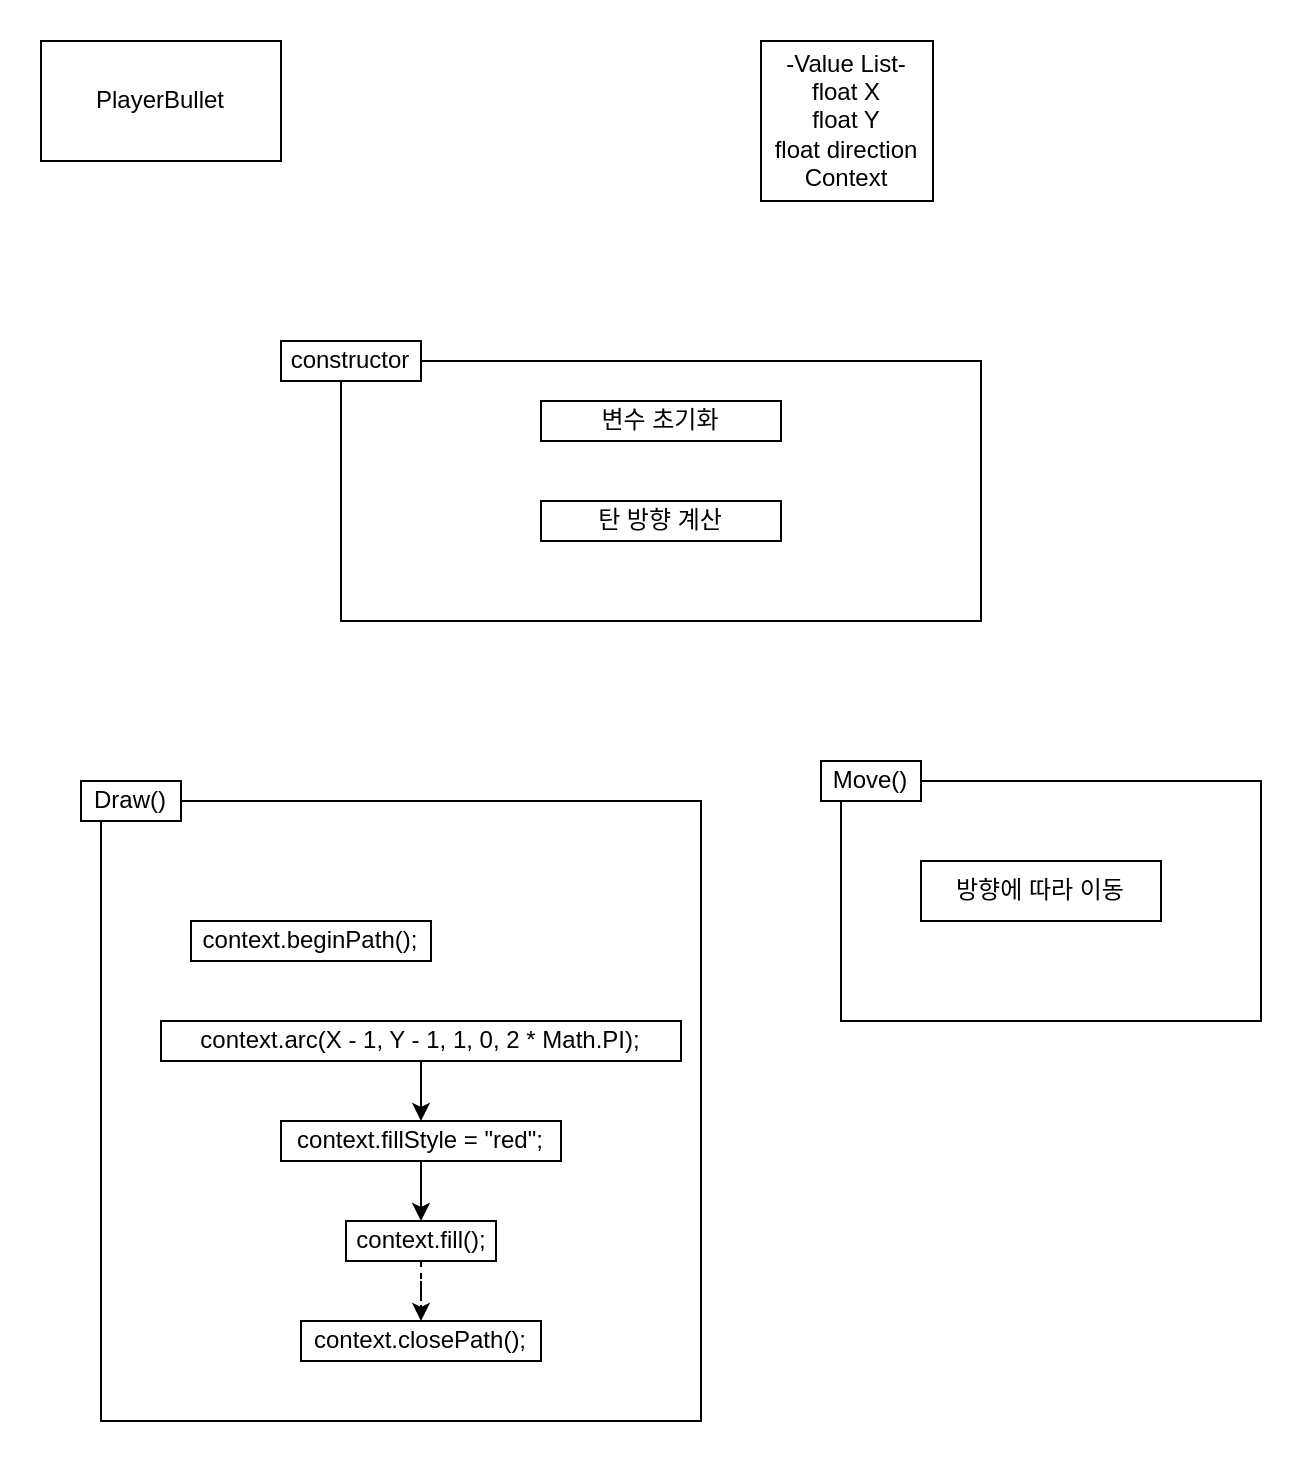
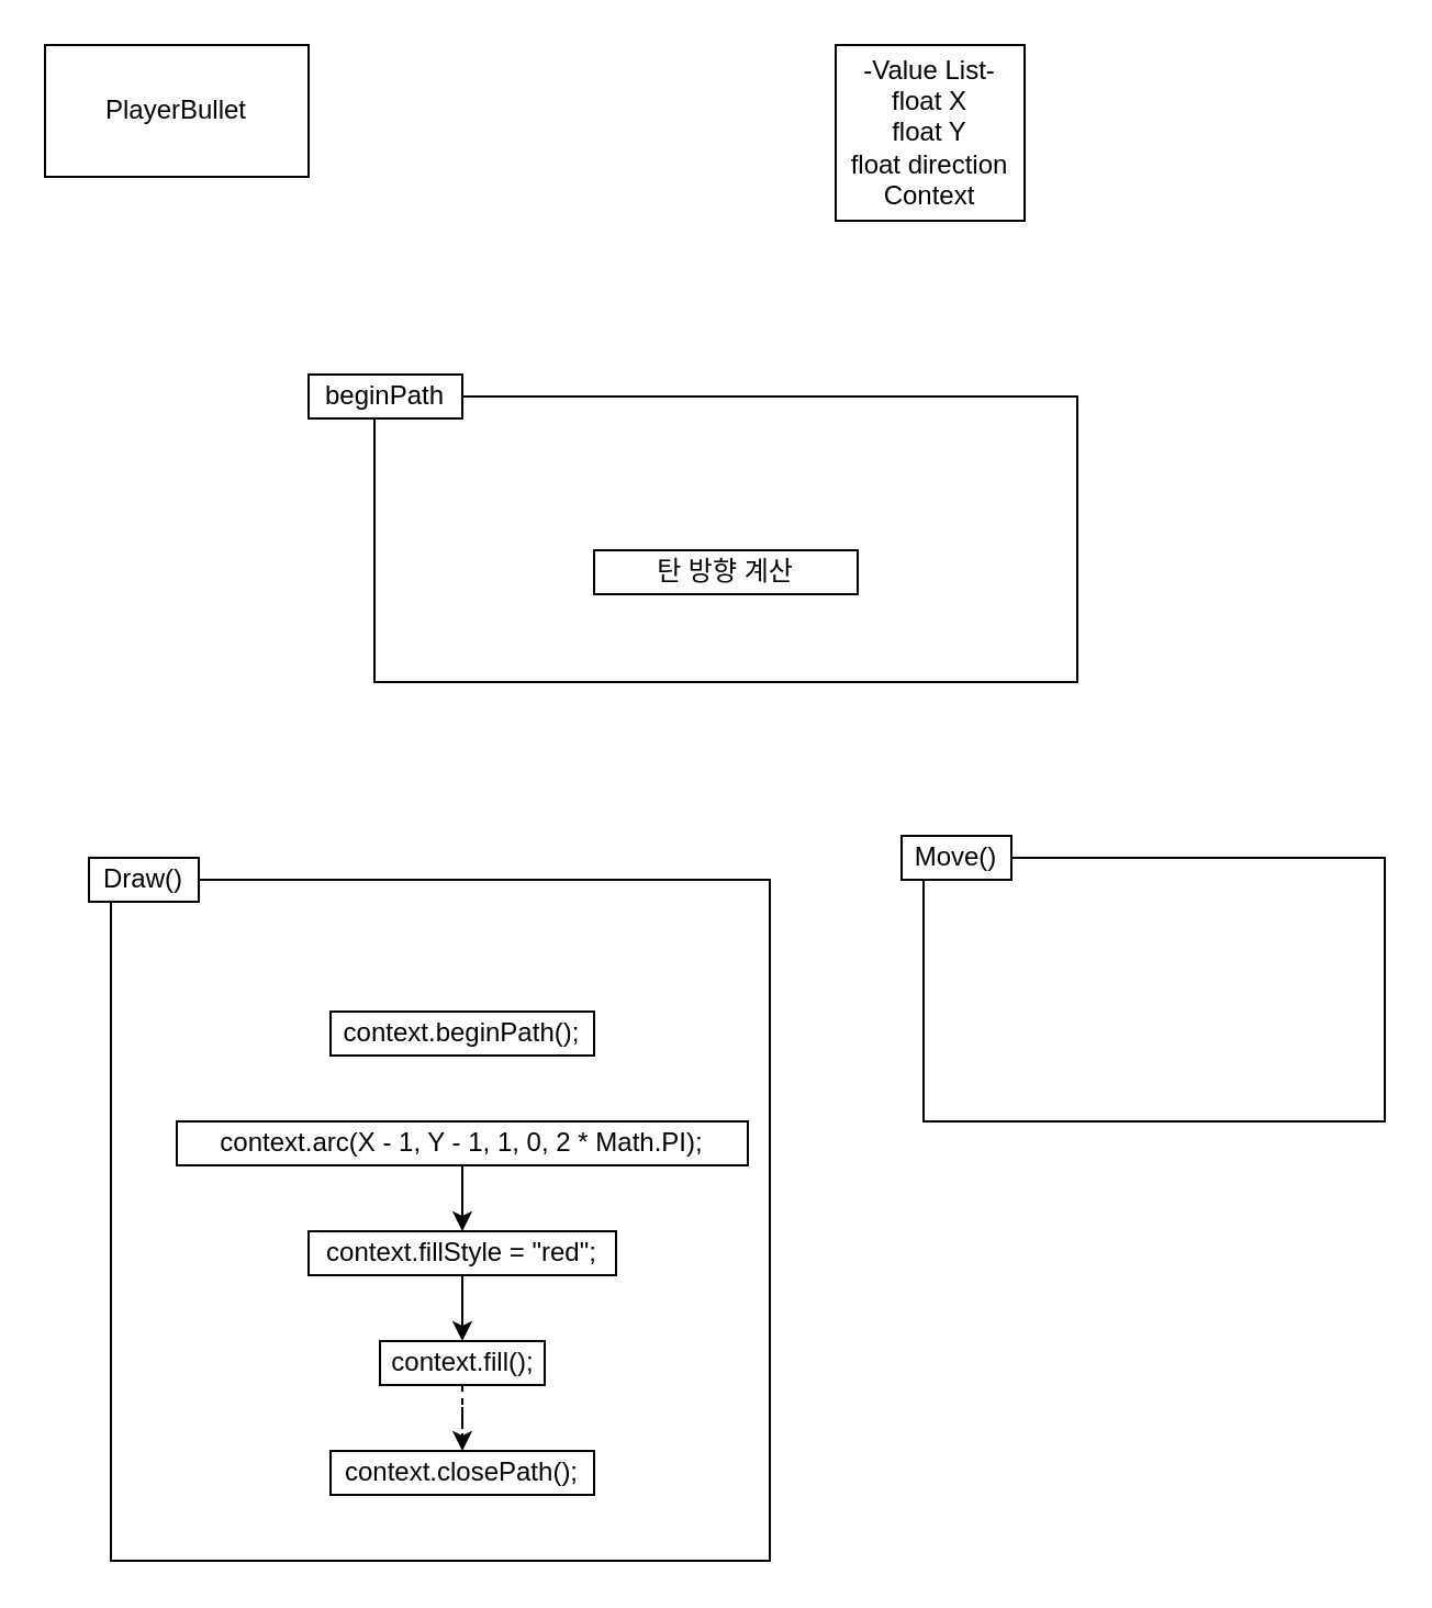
  <mxCell id="0" />
  <mxCell id="1" parent="0" />
  <mxCell id="2" value="" style="rounded=0;whiteSpace=wrap;html=1;" vertex="1" parent="1"><mxGeometry x="420" y="390" width="210" height="120" as="geometry" /></mxCell>
  <mxCell id="3" value="PlayerBullet" style="rounded=0;whiteSpace=wrap;html=1;" vertex="1" parent="1"><mxGeometry x="20" y="20" width="120" height="60" as="geometry" /></mxCell>
  <mxCell id="4" value="-Value List-&lt;br&gt;float X&lt;br&gt;float Y&lt;br&gt;float direction&lt;br&gt;Context" style="rounded=0;whiteSpace=wrap;html=1;" vertex="1" parent="1"><mxGeometry x="380" y="20" width="86" height="80" as="geometry" /></mxCell>
  <mxCell id="5" value="" style="rounded=0;whiteSpace=wrap;html=1;" vertex="1" parent="1"><mxGeometry x="170" y="180" width="320" height="130" as="geometry" /></mxCell>
- <mxCell id="6" value="constructor" style="rounded=0;whiteSpace=wrap;html=1;" vertex="1" parent="1"><mxGeometry x="140" y="170" width="70" height="20" as="geometry" /></mxCell>
- <mxCell id="7" value="변수 초기화" style="rounded=0;whiteSpace=wrap;html=1;" vertex="1" parent="1"><mxGeometry x="270" y="200" width="120" height="20" as="geometry" /></mxCell>
+ <mxCell id="6" value="beginPath" style="rounded=0;whiteSpace=wrap;html=1;" vertex="1" parent="1"><mxGeometry x="140" y="170" width="70" height="20" as="geometry" /></mxCell>
  <mxCell id="8" value="" style="rounded=0;whiteSpace=wrap;html=1;" vertex="1" parent="1"><mxGeometry x="50" y="400" width="300" height="310" as="geometry" /></mxCell>
  <mxCell id="9" value="&lt;span style=&quot;&quot;&gt;Draw()&lt;/span&gt;" style="rounded=0;whiteSpace=wrap;html=1;" vertex="1" parent="1"><mxGeometry x="40" y="390" width="50" height="20" as="geometry" /></mxCell>
- <mxCell id="10" value="context.beginPath();" style="rounded=0;whiteSpace=wrap;html=1;" vertex="1" parent="1"><mxGeometry x="95" y="460" width="120" height="20" as="geometry" /></mxCell>
+ <mxCell id="10" value="context.beginPath();" style="rounded=0;whiteSpace=wrap;html=1;" vertex="1" parent="1"><mxGeometry x="150" y="460" width="120" height="20" as="geometry" /></mxCell>
  <mxCell id="11" style="edgeStyle=orthogonalEdgeStyle;rounded=0;orthogonalLoop=1;jettySize=auto;html=1;entryX=0.5;entryY=0;entryDx=0;entryDy=0;" edge="1" parent="1" source="12" target="16"><mxGeometry relative="1" as="geometry" /></mxCell>
  <mxCell id="12" value="context.arc(X - 1, Y - 1, 1, 0, 2 * Math.PI);" style="rounded=0;whiteSpace=wrap;html=1;" vertex="1" parent="1"><mxGeometry x="80" y="510" width="260" height="20" as="geometry" /></mxCell>
  <mxCell id="13" value="" style="edgeStyle=orthogonalEdgeStyle;rounded=0;orthogonalLoop=1;jettySize=auto;html=1;dashed=1;" edge="1" parent="1" source="14" target="17"><mxGeometry relative="1" as="geometry" /></mxCell>
  <mxCell id="14" value="context.fill();" style="rounded=0;whiteSpace=wrap;html=1;" vertex="1" parent="1"><mxGeometry x="172.5" y="610" width="75" height="20" as="geometry" /></mxCell>
  <mxCell id="15" style="edgeStyle=orthogonalEdgeStyle;rounded=0;orthogonalLoop=1;jettySize=auto;html=1;" edge="1" parent="1" source="16" target="14"><mxGeometry relative="1" as="geometry" /></mxCell>
  <mxCell id="16" value="context.fillStyle = &quot;red&quot;;" style="rounded=0;whiteSpace=wrap;html=1;" vertex="1" parent="1"><mxGeometry x="140" y="560" width="140" height="20" as="geometry" /></mxCell>
  <mxCell id="17" value="context.closePath();" style="rounded=0;whiteSpace=wrap;html=1;" vertex="1" parent="1"><mxGeometry x="150" y="660" width="120" height="20" as="geometry" /></mxCell>
  <mxCell id="18" value="탄 방향 계산" style="rounded=0;whiteSpace=wrap;html=1;" vertex="1" parent="1"><mxGeometry x="270" y="250" width="120" height="20" as="geometry" /></mxCell>
  <mxCell id="19" value="Move()" style="rounded=0;whiteSpace=wrap;html=1;" vertex="1" parent="1"><mxGeometry x="410" y="380" width="50" height="20" as="geometry" /></mxCell>
- <mxCell id="20" value="방향에 따라 이동" style="rounded=0;whiteSpace=wrap;html=1;" vertex="1" parent="1"><mxGeometry x="460" y="430" width="120" height="30" as="geometry" /></mxCell>
